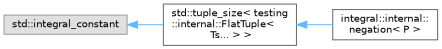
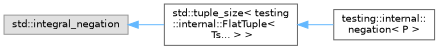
  digraph {
    rankdir=LR
    node [color=grey40 fillcolor=white fontname=Helvetica fontsize=10 shape=box style=filled]
    edge [color=steelblue1 dir=back fontname=Helvetica fontsize=10 labelfontname=Helvetica labelfontsize=10 style=solid]
-   n1 [color=grey60 fillcolor="#E0E0E0" height=0.2 label="std::integral_constant" width=0.4]
+   n1 [color=grey60 fillcolor="#E0E0E0" height=0.2 label="std::integral_negation" width=0.4]
    n2 [height=0.2 label="std::tuple_size\< testing\l::internal::FlatTuple\<\l Ts... \> \>" width=0.4]
-   n3 [height=0.2 label="integral::internal::\lnegation\< P \>" width=0.4]
+   n3 [height=0.2 label="testing::internal::\lnegation\< P \>" width=0.4]
    n1 -> n2
    n2 -> n3
  }
